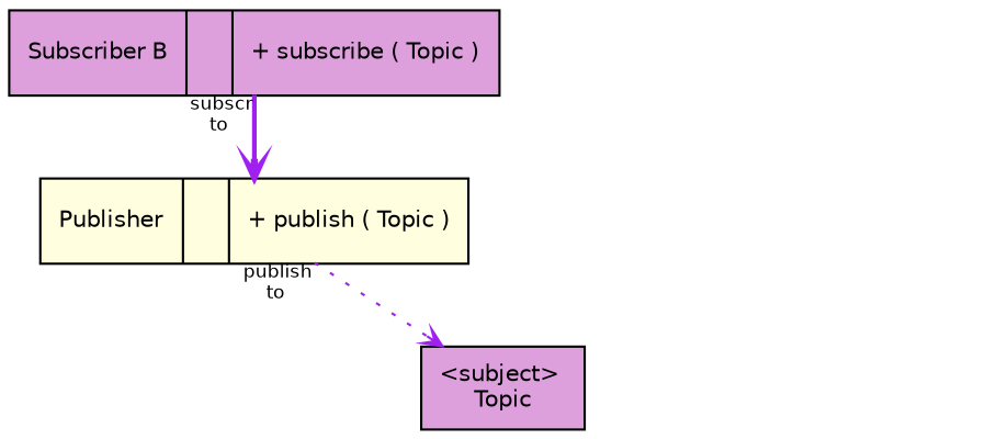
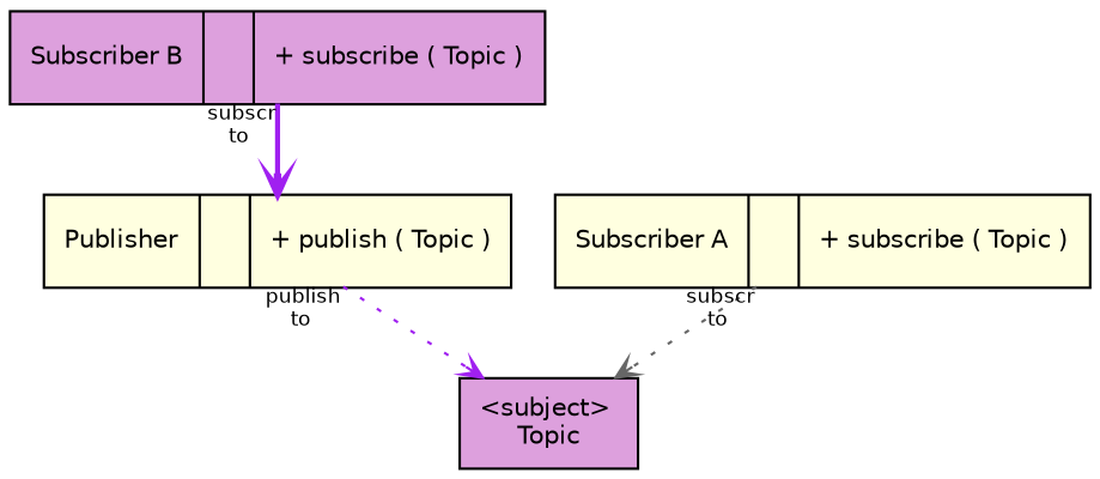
  digraph {
    fontname="Bitstream Vera Sans"
    rankdir=TB
    node [fillcolor=plum fontname="Bitstream Vera Sans" fontsize=10.0 shape=record style=filled]
    edge [arrowhead=vee arrowsize=0.8 arrowtail=none color=purple dir=both fontname="Bitstream Vera Sans" fontsize=8.0 headlabel=" " labelangle=35.0 labeldistance=1.5 minlen=1 style=dotted taillabel="subscr\nto "]
    n1 [label="\<subject\> \nTopic" shape=box]
    n2 [fillcolor=lightyellow label="Publisher|  | + publish ( Topic )\l"]
+   n3 [fillcolor=lightyellow label="Subscriber A|  | + subscribe ( Topic )\l"]
    n4 [label="Subscriber B|  | + subscribe ( Topic )\l"]
    n2 -> n1 [taillabel="publish\nto "]
+   n3 -> n1 [color=gray40]
    n4 -> n2 [style=bold]
  }
